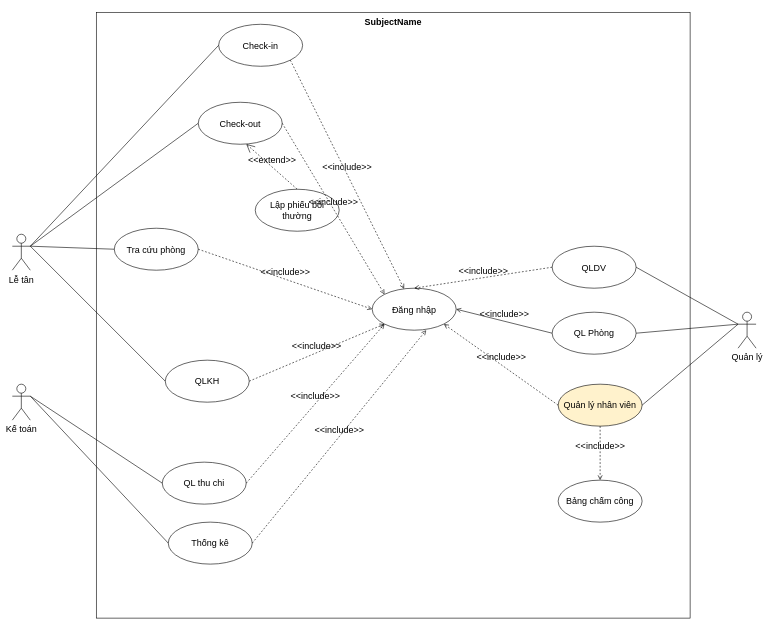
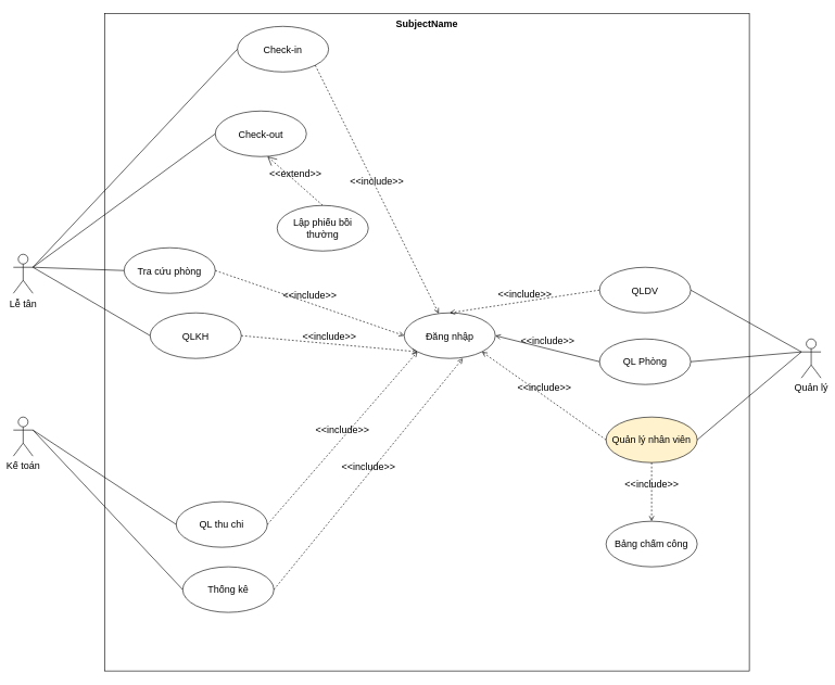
  <mxCell id="0" />
  <mxCell id="1" parent="0" />
  <mxCell id="2" value="SubjectName" style="shape=rect;html=1;verticalAlign=top;fontStyle=1;whiteSpace=wrap;align=center;fontSize=15;" vertex="1" parent="1"><mxGeometry x="160" y="20" width="990" height="1010" as="geometry" /></mxCell>
  <mxCell id="3" value="Lễ tân" style="shape=umlActor;html=1;verticalLabelPosition=bottom;verticalAlign=top;align=center;fontSize=15;" vertex="1" parent="1"><mxGeometry x="20" y="390" width="30" height="60" as="geometry" /></mxCell>
  <mxCell id="4" value="Kế toán" style="shape=umlActor;html=1;verticalLabelPosition=bottom;verticalAlign=top;align=center;fontSize=15;" vertex="1" parent="1"><mxGeometry x="20" y="640" width="30" height="60" as="geometry" /></mxCell>
  <mxCell id="5" value="Quản lý" style="shape=umlActor;html=1;verticalLabelPosition=bottom;verticalAlign=top;align=center;fontSize=15;" vertex="1" parent="1"><mxGeometry x="1230" y="520" width="30" height="60" as="geometry" /></mxCell>
  <mxCell id="6" value="Check-in" style="ellipse;whiteSpace=wrap;html=1;fontSize=15;" vertex="1" parent="1"><mxGeometry x="364" y="40" width="140" height="70" as="geometry" /></mxCell>
  <mxCell id="7" value="Check-out" style="ellipse;whiteSpace=wrap;html=1;fontSize=15;" vertex="1" parent="1"><mxGeometry x="330" y="170" width="140" height="70" as="geometry" /></mxCell>
  <mxCell id="8" value="Lập phiếu bồi thường" style="ellipse;whiteSpace=wrap;html=1;fontSize=15;" vertex="1" parent="1"><mxGeometry x="425" y="315" width="140" height="70" as="geometry" /></mxCell>
  <mxCell id="9" value="&amp;lt;&amp;lt;extend&amp;gt;&amp;gt;" style="edgeStyle=none;html=1;startArrow=open;endArrow=none;startSize=12;verticalAlign=bottom;dashed=1;labelBackgroundColor=none;exitX=0.572;exitY=0.996;exitDx=0;exitDy=0;entryX=0.5;entryY=0;entryDx=0;entryDy=0;exitPerimeter=0;fontSize=15;" edge="1" parent="1" source="7" target="8"><mxGeometry width="160" relative="1" as="geometry"><mxPoint x="360" y="560" as="sourcePoint" /><mxPoint x="520" y="560" as="targetPoint" /></mxGeometry></mxCell>
  <mxCell id="10" value="Tra cứu phòng" style="ellipse;whiteSpace=wrap;html=1;fontSize=15;" vertex="1" parent="1"><mxGeometry x="190" y="380" width="140" height="70" as="geometry" /></mxCell>
- <mxCell id="11" value="QLKH" style="ellipse;whiteSpace=wrap;html=1;fontSize=15;" vertex="1" parent="1"><mxGeometry x="275" y="600" width="140" height="70" as="geometry" /></mxCell>
+ <mxCell id="11" value="QLKH" style="ellipse;whiteSpace=wrap;html=1;fontSize=15;" vertex="1" parent="1"><mxGeometry x="230" y="480" width="140" height="70" as="geometry" /></mxCell>
  <mxCell id="12" value="Quản lý nhân viên" style="ellipse;whiteSpace=wrap;html=1;fontSize=15;fillColor=#fff2cc;" vertex="1" parent="1"><mxGeometry x="930" y="640" width="140" height="70" as="geometry" /></mxCell>
  <mxCell id="13" value="Bảng chấm công" style="ellipse;whiteSpace=wrap;html=1;fontSize=15;" vertex="1" parent="1"><mxGeometry x="930" y="800" width="140" height="70" as="geometry" /></mxCell>
  <mxCell id="14" value="&amp;lt;&amp;lt;include&amp;gt;&amp;gt;" style="edgeStyle=none;html=1;endArrow=open;verticalAlign=bottom;dashed=1;labelBackgroundColor=none;exitX=0.5;exitY=1;exitDx=0;exitDy=0;entryX=0.5;entryY=0;entryDx=0;entryDy=0;fontSize=15;" edge="1" parent="1" source="12" target="13"><mxGeometry width="160" relative="1" as="geometry"><mxPoint x="650" y="615" as="sourcePoint" /><mxPoint x="810" y="615" as="targetPoint" /></mxGeometry></mxCell>
  <mxCell id="15" value="QL Phòng" style="ellipse;whiteSpace=wrap;html=1;fontSize=15;" vertex="1" parent="1"><mxGeometry x="920" y="520" width="140" height="70" as="geometry" /></mxCell>
  <mxCell id="16" value="QLDV" style="ellipse;whiteSpace=wrap;html=1;fontSize=15;" vertex="1" parent="1"><mxGeometry x="920" y="410" width="140" height="70" as="geometry" /></mxCell>
  <mxCell id="17" value="QL thu chi" style="ellipse;whiteSpace=wrap;html=1;fontSize=15;" vertex="1" parent="1"><mxGeometry x="270" y="770" width="140" height="70" as="geometry" /></mxCell>
  <mxCell id="18" value="Thống kê" style="ellipse;whiteSpace=wrap;html=1;fontSize=15;" vertex="1" parent="1"><mxGeometry x="280" y="870" width="140" height="70" as="geometry" /></mxCell>
  <mxCell id="19" value="" style="edgeStyle=none;html=1;endArrow=none;verticalAlign=bottom;exitX=1;exitY=0.333;exitDx=0;exitDy=0;exitPerimeter=0;entryX=0;entryY=0.5;entryDx=0;entryDy=0;fontSize=15;" edge="1" parent="1" source="3" target="6"><mxGeometry width="160" relative="1" as="geometry"><mxPoint x="20" y="310" as="sourcePoint" /><mxPoint x="180" y="310" as="targetPoint" /></mxGeometry></mxCell>
  <mxCell id="20" value="" style="edgeStyle=none;html=1;endArrow=none;verticalAlign=bottom;exitX=1;exitY=0.333;exitDx=0;exitDy=0;exitPerimeter=0;entryX=0;entryY=0.5;entryDx=0;entryDy=0;fontSize=15;" edge="1" parent="1" source="3" target="7"><mxGeometry width="160" relative="1" as="geometry"><mxPoint x="90" y="460" as="sourcePoint" /><mxPoint x="250" y="460" as="targetPoint" /></mxGeometry></mxCell>
  <mxCell id="21" value="" style="edgeStyle=none;html=1;endArrow=none;verticalAlign=bottom;exitX=1;exitY=0.333;exitDx=0;exitDy=0;exitPerimeter=0;entryX=0;entryY=0.5;entryDx=0;entryDy=0;fontSize=15;" edge="1" parent="1" source="3" target="10"><mxGeometry width="160" relative="1" as="geometry"><mxPoint x="100" y="450" as="sourcePoint" /><mxPoint x="260" y="450" as="targetPoint" /></mxGeometry></mxCell>
  <mxCell id="22" value="" style="edgeStyle=none;html=1;endArrow=none;verticalAlign=bottom;exitX=1;exitY=0.333;exitDx=0;exitDy=0;exitPerimeter=0;entryX=0;entryY=0.5;entryDx=0;entryDy=0;fontSize=15;" edge="1" parent="1" source="3" target="11"><mxGeometry width="160" relative="1" as="geometry"><mxPoint x="130" y="510" as="sourcePoint" /><mxPoint x="290" y="510" as="targetPoint" /></mxGeometry></mxCell>
  <mxCell id="23" value="" style="edgeStyle=none;html=1;endArrow=none;verticalAlign=bottom;exitX=1;exitY=0.333;exitDx=0;exitDy=0;exitPerimeter=0;entryX=0;entryY=0.5;entryDx=0;entryDy=0;fontSize=15;" edge="1" parent="1" source="4" target="17"><mxGeometry width="160" relative="1" as="geometry"><mxPoint x="150" y="650" as="sourcePoint" /><mxPoint x="310" y="650" as="targetPoint" /></mxGeometry></mxCell>
  <mxCell id="24" value="" style="edgeStyle=none;html=1;endArrow=none;verticalAlign=bottom;exitX=1;exitY=0.333;exitDx=0;exitDy=0;exitPerimeter=0;entryX=0;entryY=0.5;entryDx=0;entryDy=0;fontSize=15;" edge="1" parent="1" source="4" target="18"><mxGeometry width="160" relative="1" as="geometry"><mxPoint x="70" y="750" as="sourcePoint" /><mxPoint x="230" y="750" as="targetPoint" /></mxGeometry></mxCell>
  <mxCell id="25" value="Đăng nhập" style="ellipse;whiteSpace=wrap;html=1;fontSize=15;" vertex="1" parent="1"><mxGeometry x="620" y="480" width="140" height="70" as="geometry" /></mxCell>
  <mxCell id="26" value="&amp;lt;&amp;lt;include&amp;gt;&amp;gt;" style="edgeStyle=none;html=1;endArrow=open;verticalAlign=bottom;dashed=1;labelBackgroundColor=none;entryX=0;entryY=1;entryDx=0;entryDy=0;exitX=1;exitY=0.5;exitDx=0;exitDy=0;fontSize=15;" edge="1" parent="1" source="17" target="25"><mxGeometry width="160" relative="1" as="geometry"><mxPoint x="350" y="638.57" as="sourcePoint" /><mxPoint x="510" y="638.57" as="targetPoint" /></mxGeometry></mxCell>
  <mxCell id="27" value="&amp;lt;&amp;lt;include&amp;gt;&amp;gt;" style="edgeStyle=none;html=1;endArrow=open;verticalAlign=bottom;dashed=0;labelBackgroundColor=none;entryX=1;entryY=0.5;entryDx=0;entryDy=0;exitX=0;exitY=0.5;exitDx=0;exitDy=0;fontSize=15;" edge="1" parent="1" source="15" target="25"><mxGeometry width="160" relative="1" as="geometry"><mxPoint x="810" y="490" as="sourcePoint" /><mxPoint x="970" y="490" as="targetPoint" /></mxGeometry></mxCell>
  <mxCell id="28" value="&amp;lt;&amp;lt;include&amp;gt;&amp;gt;" style="edgeStyle=none;html=1;endArrow=open;verticalAlign=bottom;dashed=1;labelBackgroundColor=none;entryX=0.5;entryY=0;entryDx=0;entryDy=0;exitX=0;exitY=0.5;exitDx=0;exitDy=0;fontSize=15;" edge="1" parent="1" source="16" target="25"><mxGeometry width="160" relative="1" as="geometry"><mxPoint x="590" y="520" as="sourcePoint" /><mxPoint x="740" y="528.57" as="targetPoint" /></mxGeometry></mxCell>
  <mxCell id="29" value="&amp;lt;&amp;lt;include&amp;gt;&amp;gt;" style="edgeStyle=none;html=1;endArrow=open;verticalAlign=bottom;dashed=1;labelBackgroundColor=none;exitX=1;exitY=0.5;exitDx=0;exitDy=0;entryX=0;entryY=1;entryDx=0;entryDy=0;fontSize=15;" edge="1" parent="1" source="11" target="25"><mxGeometry width="160" relative="1" as="geometry"><mxPoint x="460" y="490" as="sourcePoint" /><mxPoint x="620" y="490" as="targetPoint" /></mxGeometry></mxCell>
  <mxCell id="30" value="&amp;lt;&amp;lt;include&amp;gt;&amp;gt;" style="edgeStyle=none;html=1;endArrow=open;verticalAlign=bottom;dashed=1;labelBackgroundColor=none;exitX=1;exitY=0.5;exitDx=0;exitDy=0;entryX=0;entryY=0.5;entryDx=0;entryDy=0;fontSize=15;" edge="1" parent="1" source="10" target="25"><mxGeometry width="160" relative="1" as="geometry"><mxPoint x="520" y="500" as="sourcePoint" /><mxPoint x="680" y="500" as="targetPoint" /></mxGeometry></mxCell>
- <mxCell id="31" value="&amp;lt;&amp;lt;include&amp;gt;&amp;gt;" style="edgeStyle=none;html=1;endArrow=open;verticalAlign=bottom;dashed=1;labelBackgroundColor=none;exitX=1;exitY=0.5;exitDx=0;exitDy=0;entryX=0;entryY=0;entryDx=0;entryDy=0;fontSize=15;" edge="1" parent="1" source="7" target="25"><mxGeometry width="160" relative="1" as="geometry"><mxPoint x="400" y="190" as="sourcePoint" /><mxPoint x="560" y="190" as="targetPoint" /></mxGeometry></mxCell>
  <mxCell id="32" value="&amp;lt;&amp;lt;include&amp;gt;&amp;gt;" style="edgeStyle=none;html=1;endArrow=open;verticalAlign=bottom;dashed=1;labelBackgroundColor=none;exitX=1;exitY=1;exitDx=0;exitDy=0;fontSize=15;" edge="1" parent="1" source="6" target="25"><mxGeometry width="160" relative="1" as="geometry"><mxPoint x="510" y="390" as="sourcePoint" /><mxPoint x="670" y="390" as="targetPoint" /></mxGeometry></mxCell>
  <mxCell id="33" value="" style="edgeStyle=none;html=1;endArrow=none;verticalAlign=bottom;exitX=1;exitY=0.5;exitDx=0;exitDy=0;entryX=0;entryY=0.333;entryDx=0;entryDy=0;entryPerimeter=0;fontSize=15;" edge="1" parent="1" source="16" target="5"><mxGeometry width="160" relative="1" as="geometry"><mxPoint x="930" y="550" as="sourcePoint" /><mxPoint x="1130" y="595" as="targetPoint" /></mxGeometry></mxCell>
  <mxCell id="34" value="" style="edgeStyle=none;html=1;endArrow=none;verticalAlign=bottom;exitX=1;exitY=0.5;exitDx=0;exitDy=0;entryX=0;entryY=0.333;entryDx=0;entryDy=0;entryPerimeter=0;fontSize=15;" edge="1" parent="1" source="15" target="5"><mxGeometry width="160" relative="1" as="geometry"><mxPoint x="980" y="635" as="sourcePoint" /><mxPoint x="1140" y="635" as="targetPoint" /></mxGeometry></mxCell>
  <mxCell id="35" value="" style="edgeStyle=none;html=1;endArrow=none;verticalAlign=bottom;exitX=1;exitY=0.5;exitDx=0;exitDy=0;entryX=0;entryY=0.333;entryDx=0;entryDy=0;entryPerimeter=0;fontSize=15;" edge="1" parent="1" source="12" target="5"><mxGeometry width="160" relative="1" as="geometry"><mxPoint x="1050" y="725" as="sourcePoint" /><mxPoint x="1210" y="725" as="targetPoint" /></mxGeometry></mxCell>
  <mxCell id="36" value="&amp;lt;&amp;lt;include&amp;gt;&amp;gt;" style="edgeStyle=none;html=1;endArrow=open;verticalAlign=bottom;dashed=1;labelBackgroundColor=none;entryX=1;entryY=1;entryDx=0;entryDy=0;exitX=0;exitY=0.5;exitDx=0;exitDy=0;fontSize=15;" edge="1" parent="1" source="12" target="25"><mxGeometry width="160" relative="1" as="geometry"><mxPoint x="760" y="650" as="sourcePoint" /><mxPoint x="920" y="650" as="targetPoint" /></mxGeometry></mxCell>
  <mxCell id="37" value="&amp;lt;&amp;lt;include&amp;gt;&amp;gt;" style="edgeStyle=none;html=1;endArrow=open;verticalAlign=bottom;dashed=1;labelBackgroundColor=none;entryX=0.643;entryY=1;entryDx=0;entryDy=0;entryPerimeter=0;exitX=1;exitY=0.5;exitDx=0;exitDy=0;fontSize=15;" edge="1" parent="1" source="18" target="25"><mxGeometry width="160" relative="1" as="geometry"><mxPoint x="700" y="730" as="sourcePoint" /><mxPoint x="860" y="730" as="targetPoint" /></mxGeometry></mxCell>
